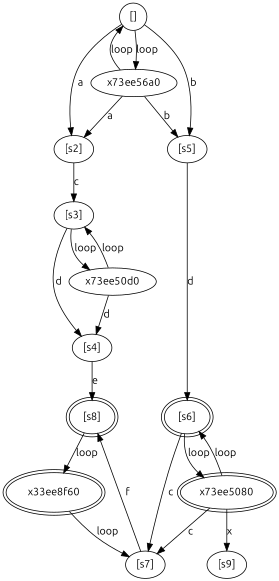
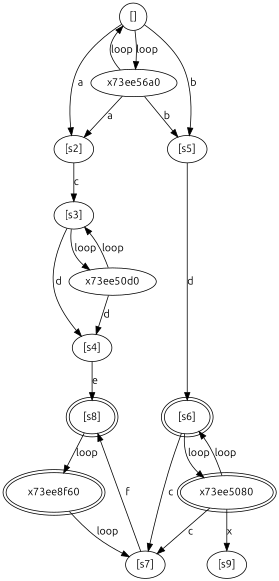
  digraph {
    fontname=Ubuntu
    node [fontname=Ubuntu]
    edge [fontname=Ubuntu]
    n1 [label="[]" width=0.5]
    n2 [label="[s2]" width=0.5]
    n3 [label="[s5]" width=0.5]
    x73ee56a0 [width=0.5]
    n5 [label="[s3]" width=0.5]
    n6 [label="[s6]" peripheries=2 width=0.5]
    n7 [label="[s4]" width=0.5]
    x73ee50d0 [width=0.5]
    n9 [label="[s8]" peripheries=2 width=0.5]
-   x73ee8f60 [peripheries=2 width=0.5 label=x33ee8f60]
+   x73ee8f60 [peripheries=2 width=0.5]
    n11 [label="[s7]" width=0.5]
    x73ee5080 [peripheries=2 width=0.5]
    n13 [label="[s9]" width=0.5]
    n1 -> n2 [label=a]
    n1 -> n3 [label=b]
    n1 -> x73ee56a0 [label=loop]
    n2 -> n5 [label=c]
    n3 -> n6 [label=d]
    x73ee56a0 -> n1 [label=loop]
    x73ee56a0 -> n2 [label=a]
    x73ee56a0 -> n3 [label=b]
    n5 -> n7 [label=d]
    n5 -> x73ee50d0 [label=loop]
    n6 -> n11 [label=c]
    n6 -> x73ee5080 [label=loop]
    n7 -> n9 [label=e]
    x73ee50d0 -> n5 [label=loop]
    x73ee50d0 -> n7 [label=d]
    n9 -> x73ee8f60 [label=loop]
    x73ee8f60 -> n11 [label=loop]
    n11 -> n9 [label=f]
    x73ee5080 -> n6 [label=loop]
    x73ee5080 -> n11 [label=c]
    x73ee5080 -> n13 [label=x]
  }
